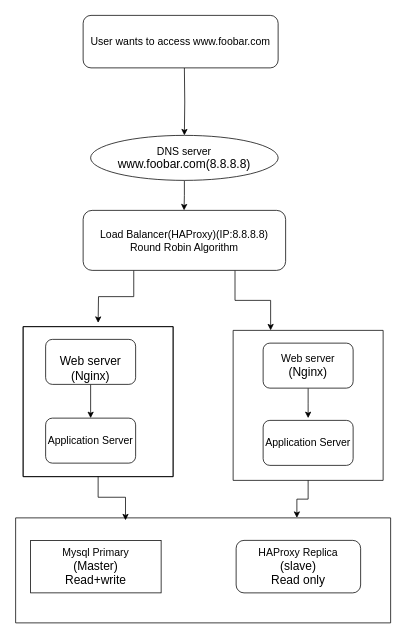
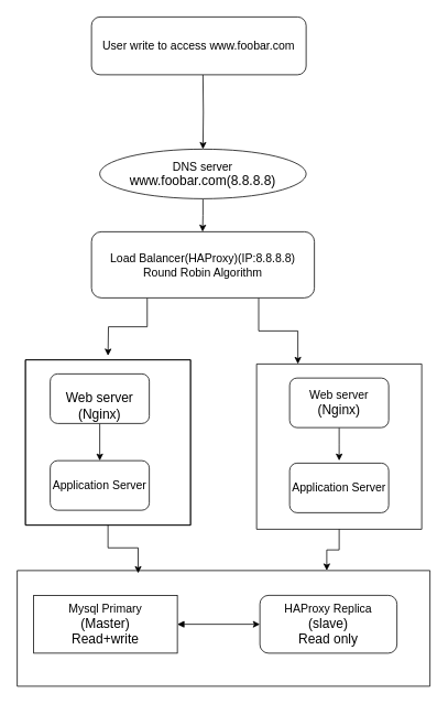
  <mxCell id="0" />
  <mxCell id="1" parent="0" />
  <mxCell id="2" style="edgeStyle=orthogonalEdgeStyle;rounded=0;orthogonalLoop=1;jettySize=auto;html=1;exitX=0.5;exitY=1;exitDx=0;exitDy=0;" edge="1" parent="1" target="5"><mxGeometry relative="1" as="geometry"><mxPoint x="245" y="90" as="sourcePoint" /></mxGeometry></mxCell>
- <mxCell id="3" value="&lt;font style=&quot;font-size: 14px;&quot;&gt;User wants to access www.foobar.com&lt;/font&gt;" style="rounded=1;whiteSpace=wrap;html=1;" vertex="1" parent="1"><mxGeometry x="110" y="20" width="260" height="70" as="geometry" /></mxCell>
+ <mxCell id="3" value="&lt;font style=&quot;font-size: 14px;&quot;&gt;User write to access www.foobar.com&lt;/font&gt;" style="rounded=1;whiteSpace=wrap;html=1;" vertex="1" parent="1"><mxGeometry x="110" y="20" width="260" height="70" as="geometry" /></mxCell>
  <mxCell id="4" style="edgeStyle=orthogonalEdgeStyle;rounded=0;orthogonalLoop=1;jettySize=auto;html=1;exitX=0.5;exitY=1;exitDx=0;exitDy=0;" edge="1" parent="1" source="5"><mxGeometry relative="1" as="geometry"><mxPoint x="244.588" y="280" as="targetPoint" /></mxGeometry></mxCell>
  <mxCell id="5" value="&lt;font style=&quot;font-size: 14px;&quot;&gt;DNS server&lt;/font&gt;&lt;div&gt;&lt;font size=&quot;3&quot;&gt;www.foobar.com(8.8.8.8)&lt;/font&gt;&lt;/div&gt;" style="ellipse;whiteSpace=wrap;html=1;" vertex="1" parent="1"><mxGeometry x="120" y="180" width="250" height="60" as="geometry" /></mxCell>
  <mxCell id="6" style="edgeStyle=orthogonalEdgeStyle;rounded=0;orthogonalLoop=1;jettySize=auto;html=1;exitX=0.25;exitY=1;exitDx=0;exitDy=0;" edge="1" parent="1" source="8"><mxGeometry relative="1" as="geometry"><mxPoint x="130" y="430" as="targetPoint" /></mxGeometry></mxCell>
  <mxCell id="7" style="edgeStyle=orthogonalEdgeStyle;rounded=0;orthogonalLoop=1;jettySize=auto;html=1;exitX=0.75;exitY=1;exitDx=0;exitDy=0;entryX=0.25;entryY=0;entryDx=0;entryDy=0;" edge="1" parent="1" source="8" target="18"><mxGeometry relative="1" as="geometry" /></mxCell>
  <mxCell id="8" value="&lt;font style=&quot;font-size: 14px;&quot;&gt;Load Balancer(HAProxy)(IP:8.8.8.8)&lt;/font&gt;&lt;div&gt;&lt;font style=&quot;font-size: 14px;&quot;&gt;Round Robin Algorithm&lt;/font&gt;&lt;/div&gt;" style="rounded=1;whiteSpace=wrap;html=1;" vertex="1" parent="1"><mxGeometry x="110" y="280" width="270" height="80" as="geometry" /></mxCell>
  <mxCell id="9" style="edgeStyle=orthogonalEdgeStyle;rounded=0;orthogonalLoop=1;jettySize=auto;html=1;exitX=0.5;exitY=1;exitDx=0;exitDy=0;" edge="1" parent="1" source="10" target="11"><mxGeometry relative="1" as="geometry" /></mxCell>
  <mxCell id="10" value="&lt;font style=&quot;font-size: 14px;&quot;&gt;&lt;br&gt;&lt;/font&gt;&lt;div&gt;&lt;font size=&quot;3&quot;&gt;Web server&lt;/font&gt;&lt;/div&gt;&lt;div&gt;&lt;font size=&quot;3&quot;&gt;(Nginx)&lt;/font&gt;&lt;/div&gt;" style="rounded=1;whiteSpace=wrap;html=1;" vertex="1" parent="1"><mxGeometry x="60" y="452" width="120" height="60" as="geometry" /></mxCell>
  <mxCell id="11" value="&lt;font style=&quot;font-size: 14px;&quot;&gt;Application Server&lt;/font&gt;" style="rounded=1;whiteSpace=wrap;html=1;" vertex="1" parent="1"><mxGeometry x="60" y="557" width="120" height="60" as="geometry" /></mxCell>
+ <mxCell id="12" style="edgeStyle=orthogonalEdgeStyle;rounded=0;orthogonalLoop=1;jettySize=auto;html=1;exitX=1;exitY=0.5;exitDx=0;exitDy=0;startArrow=block;startFill=1;" edge="1" parent="1" source="13" target="14"><mxGeometry relative="1" as="geometry" /></mxCell>
  <mxCell id="13" value="&lt;font style=&quot;font-size: 14px;&quot;&gt;Mysql Primary&lt;/font&gt;&lt;div&gt;&lt;font size=&quot;3&quot;&gt;(Master)&lt;/font&gt;&lt;/div&gt;&lt;div&gt;&lt;font size=&quot;3&quot;&gt;Read+write&lt;/font&gt;&lt;/div&gt;" style="whiteSpace=wrap;html=1;rounded=0;" vertex="1" parent="1"><mxGeometry x="40" y="720" width="174" height="70" as="geometry" /></mxCell>
  <mxCell id="14" value="&lt;font style=&quot;font-size: 14px;&quot;&gt;HAProxy Replica&lt;/font&gt;&lt;div&gt;&lt;font size=&quot;3&quot;&gt;(slave)&lt;/font&gt;&lt;/div&gt;&lt;div&gt;&lt;font size=&quot;3&quot;&gt;Read only&lt;/font&gt;&lt;/div&gt;" style="rounded=1;whiteSpace=wrap;html=1;" vertex="1" parent="1"><mxGeometry x="314" y="720" width="166" height="70" as="geometry" /></mxCell>
  <mxCell id="15" value="" style="swimlane;startSize=0;" vertex="1" parent="1"><mxGeometry x="30" y="435" width="200" height="200" as="geometry" /></mxCell>
  <mxCell id="16" value="" style="swimlane;startSize=0;" vertex="1" parent="1"><mxGeometry x="30" y="435" width="200" height="200" as="geometry" /></mxCell>
  <mxCell id="17" style="edgeStyle=orthogonalEdgeStyle;rounded=0;orthogonalLoop=1;jettySize=auto;html=1;exitX=0.5;exitY=1;exitDx=0;exitDy=0;entryX=0.75;entryY=0;entryDx=0;entryDy=0;" edge="1" parent="1" source="18" target="22"><mxGeometry relative="1" as="geometry" /></mxCell>
  <mxCell id="18" value="" style="swimlane;startSize=0;" vertex="1" parent="1"><mxGeometry x="310" y="440" width="200" height="200" as="geometry" /></mxCell>
  <mxCell id="19" style="edgeStyle=orthogonalEdgeStyle;rounded=0;orthogonalLoop=1;jettySize=auto;html=1;exitX=0.5;exitY=1;exitDx=0;exitDy=0;entryX=0.5;entryY=0;entryDx=0;entryDy=0;" edge="1" parent="18" source="20"><mxGeometry relative="1" as="geometry"><mxPoint x="100.0" y="117" as="targetPoint" /></mxGeometry></mxCell>
  <mxCell id="20" value="&lt;font style=&quot;font-size: 14px;&quot;&gt;Web server&lt;/font&gt;&lt;div&gt;&lt;font size=&quot;3&quot;&gt;(Nginx)&lt;/font&gt;&lt;/div&gt;" style="rounded=1;whiteSpace=wrap;html=1;" vertex="1" parent="18"><mxGeometry x="40" y="17" width="120" height="60" as="geometry" /></mxCell>
  <mxCell id="21" value="&lt;font style=&quot;font-size: 14px;&quot;&gt;Application Server&lt;/font&gt;" style="rounded=1;whiteSpace=wrap;html=1;" vertex="1" parent="18"><mxGeometry x="40" y="120" width="120" height="60" as="geometry" /></mxCell>
  <mxCell id="22" value="" style="swimlane;startSize=0;" vertex="1" parent="1"><mxGeometry x="20" y="690" width="500" height="140" as="geometry" /></mxCell>
  <mxCell id="23" style="edgeStyle=orthogonalEdgeStyle;rounded=0;orthogonalLoop=1;jettySize=auto;html=1;exitX=0.5;exitY=1;exitDx=0;exitDy=0;entryX=0.293;entryY=0.023;entryDx=0;entryDy=0;entryPerimeter=0;" edge="1" parent="1" source="16" target="22"><mxGeometry relative="1" as="geometry" /></mxCell>
